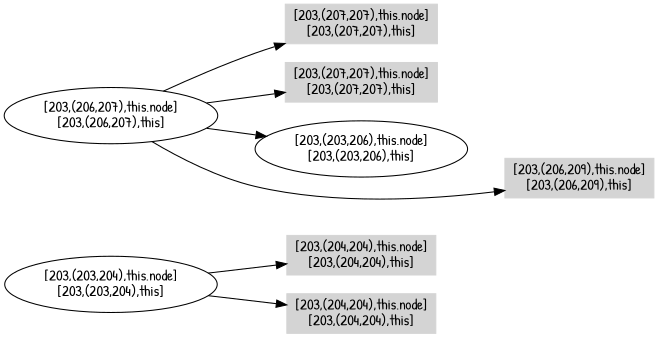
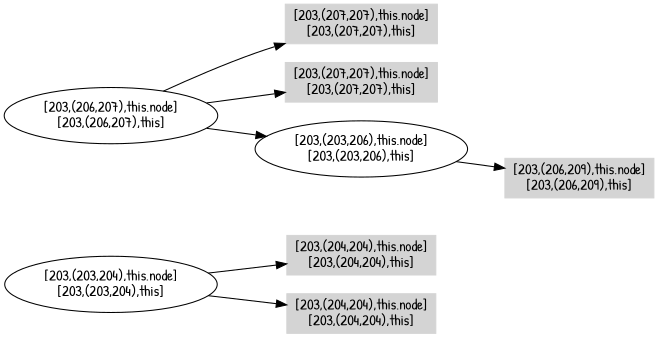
  digraph {
    fontname="Patrick Hand"
    rankdir=LR
    node [color=".0 .0 .83" fontname="Patrick Hand" shape=box style=filled]
    edge [fontname="Patrick Hand"]
    n1 [label="[203,(204,204),this.node]\n[203,(204,204),this]"]
    n2 [label="[203,(204,204),this.node]\n[203,(204,204),this]"]
    n3 [label="[203,(203,204),this.node]\n[203,(203,204),this]" color="" shape="" style=""]
    n4 [label="[203,(207,207),this.node]\n[203,(207,207),this]"]
    n5 [label="[203,(207,207),this.node]\n[203,(207,207),this]"]
    n6 [label="[203,(206,207),this.node]\n[203,(206,207),this]" color="" shape="" style=""]
    n7 [label="[203,(203,206),this.node]\n[203,(203,206),this]" color="" shape="" style=""]
    n8 [label="[203,(206,209),this.node]\n[203,(206,209),this]"]
    n3 -> n1
    n3 -> n2
    n6 -> n4
    n6 -> n5
    n6 -> n7
-   n6 -> n8
+   n7 -> n8
  }
